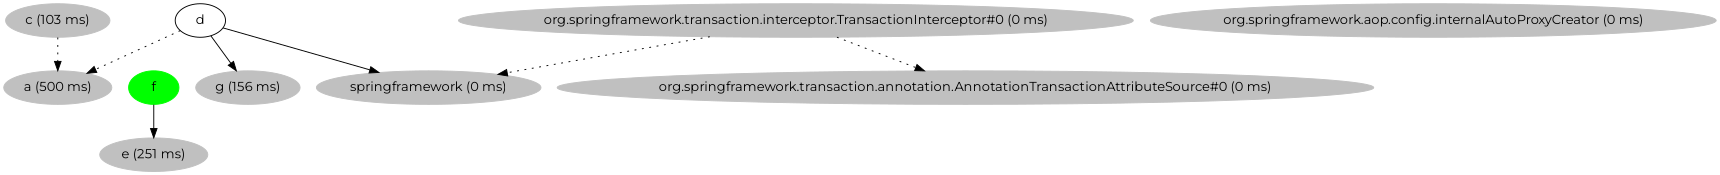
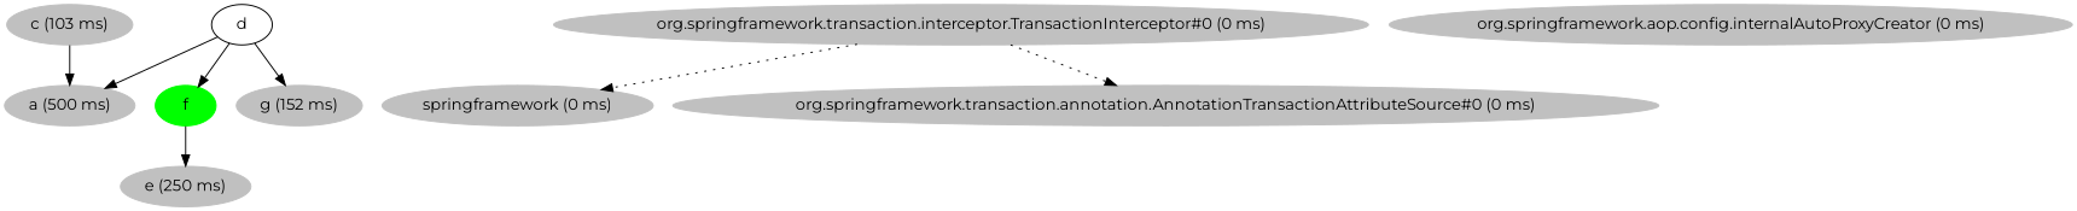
  digraph {
    fontname=Montserrat
    node [fontname=Montserrat color=grey style=filled]
    edge [fontname=Montserrat]
    n1 [label=d color="" style=""]
    n2 [color=green label=f]
    n3 [label="a (500 ms)"]
-   n4 [label="g (156 ms)"]
-   n5 [label="e (251 ms)"]
+   n4 [label="g (152 ms)"]
+   n5 [label="e (250 ms)"]
    n6 [label="springframework (0 ms)"]
    n7 [label="c (103 ms)"]
    n8 [label="org.springframework.transaction.annotation.AnnotationTransactionAttributeSource#0 (0 ms)"]
    n9 [label="org.springframework.aop.config.internalAutoProxyCreator (0 ms)"]
    n10 [label="org.springframework.transaction.interceptor.TransactionInterceptor#0 (0 ms)"]
-   n1 -> n6
-   n1 -> n3 [style=dotted]
+   n1 -> n2
+   n1 -> n3
    n1 -> n4
    n2 -> n5
-   n7 -> n3 [style=dotted]
+   n7 -> n3 [style=solid]
    n10 -> n6 [style=dotted]
    n10 -> n8 [style=dotted]
  }
